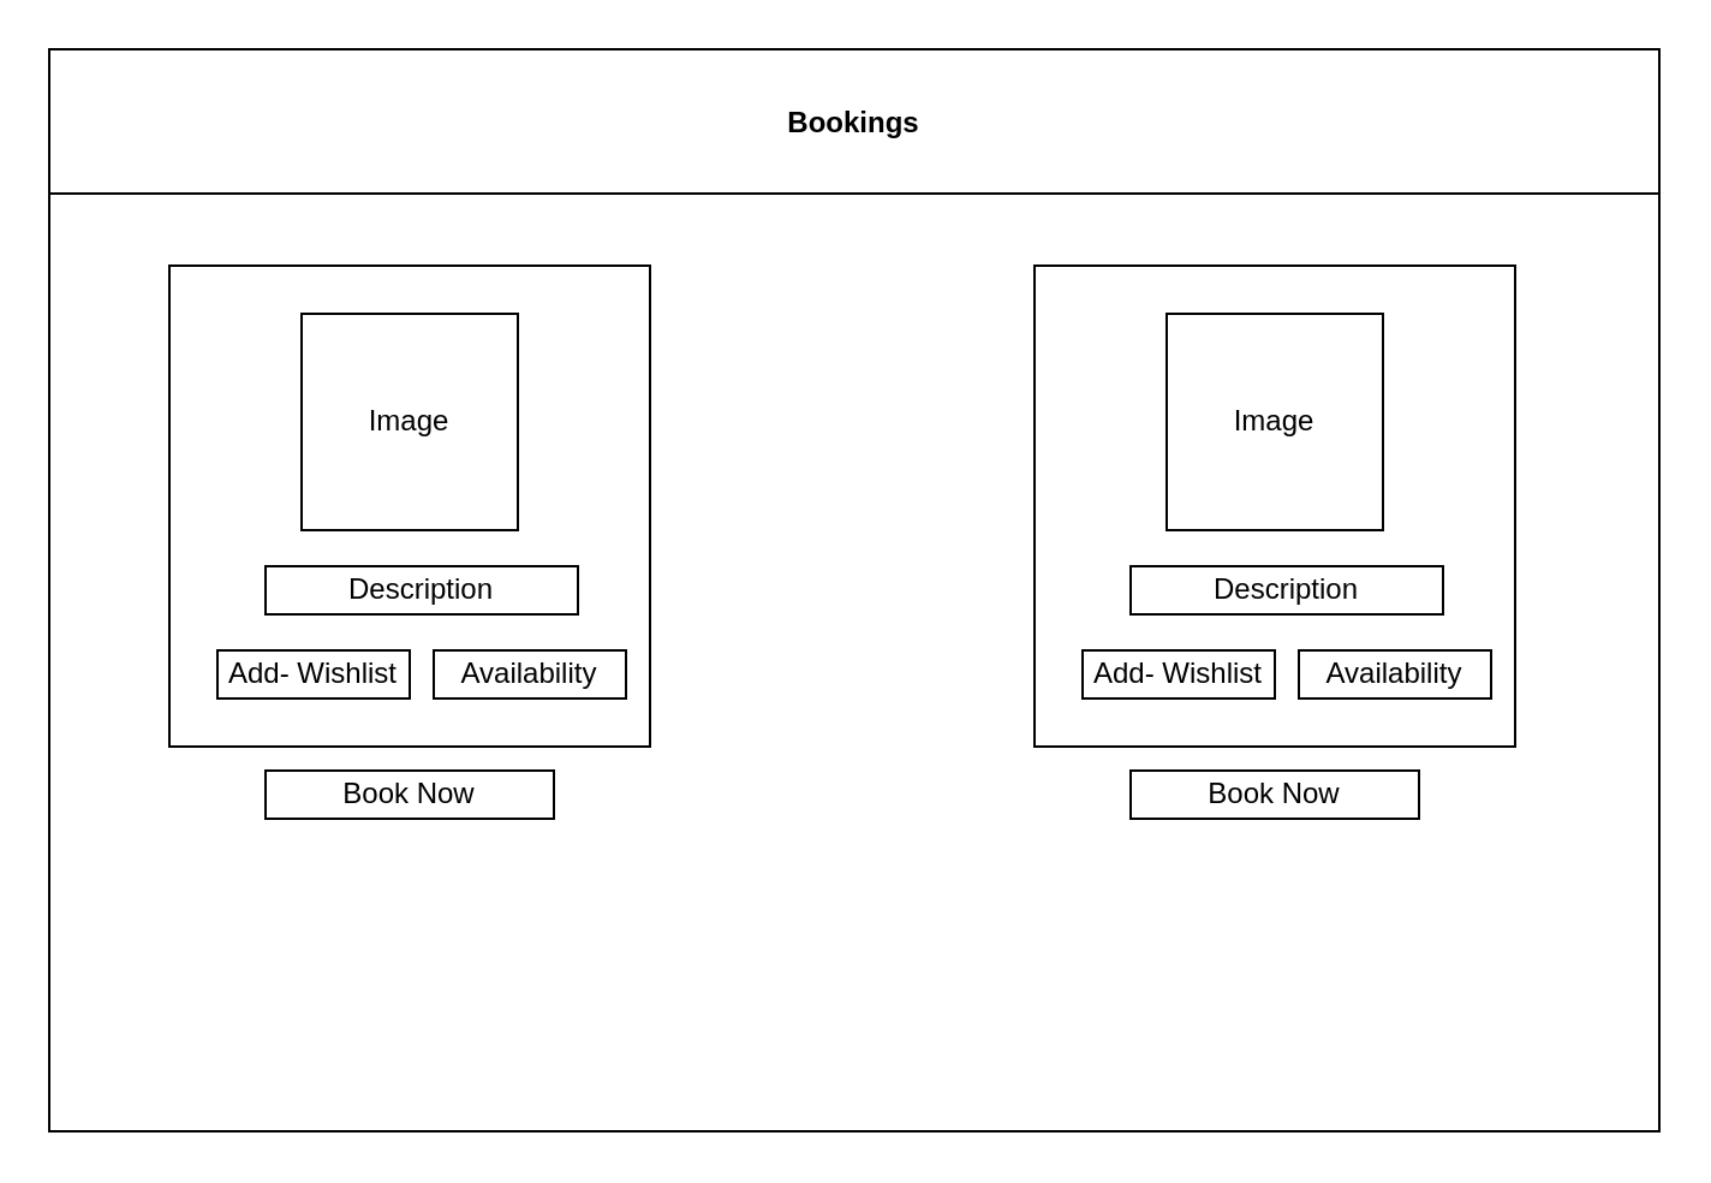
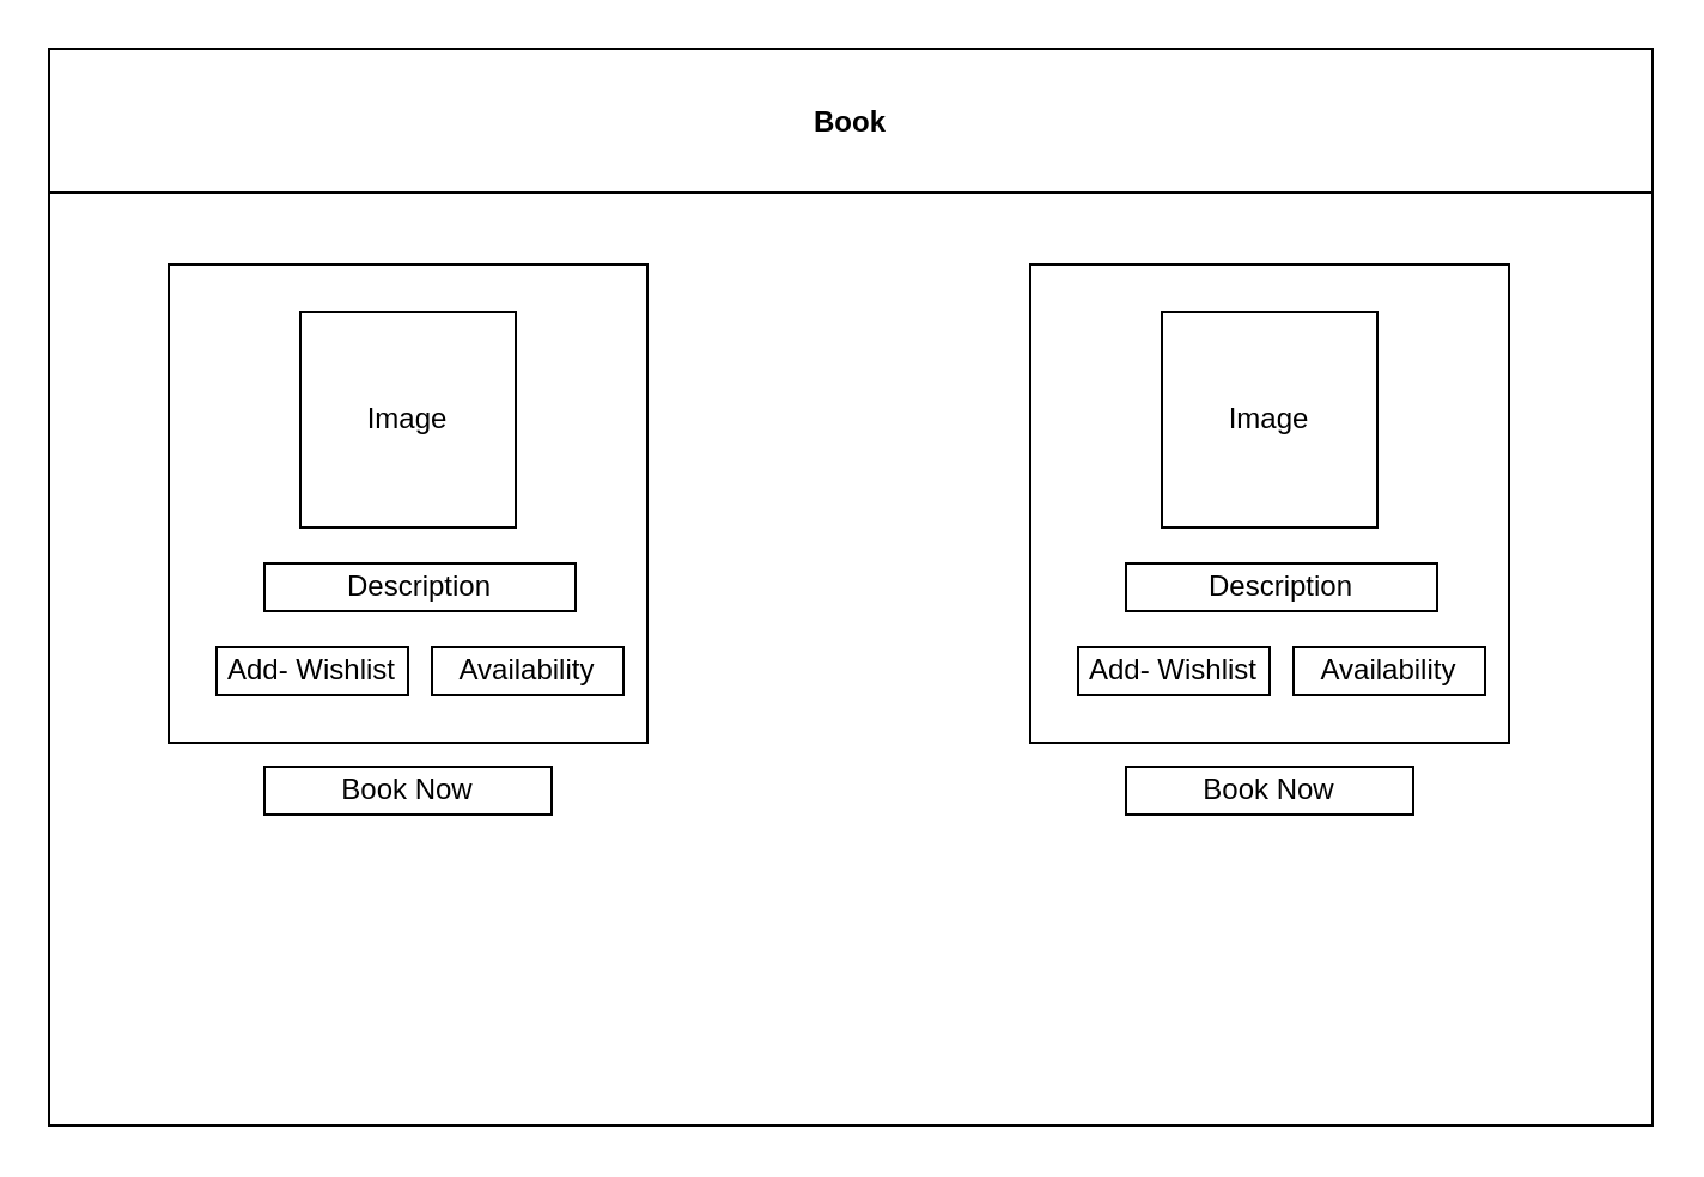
  <mxCell id="0" />
  <mxCell id="1" parent="0" />
- <mxCell id="2" value="Bookings" style="swimlane;startSize=60;horizontal=1;" vertex="1" parent="1"><mxGeometry x="20" y="20" width="670" height="450" as="geometry" /></mxCell>
+ <mxCell id="2" value="Book" style="swimlane;startSize=60;horizontal=1;" vertex="1" parent="1"><mxGeometry x="20" y="20" width="670" height="450" as="geometry" /></mxCell>
  <mxCell id="3" value="" style="whiteSpace=wrap;html=1;aspect=fixed;" vertex="1" parent="2"><mxGeometry x="50" y="90" width="200" height="200" as="geometry" /></mxCell>
  <mxCell id="4" value="Image" style="whiteSpace=wrap;html=1;aspect=fixed;" vertex="1" parent="2"><mxGeometry x="105" y="110" width="90" height="90" as="geometry" /></mxCell>
  <mxCell id="5" value="Description" style="rounded=0;whiteSpace=wrap;html=1;" vertex="1" parent="2"><mxGeometry x="90" y="215" width="130" height="20" as="geometry" /></mxCell>
  <mxCell id="6" value="Add- Wishlist" style="rounded=0;whiteSpace=wrap;html=1;" vertex="1" parent="2"><mxGeometry x="70" y="250" width="80" height="20" as="geometry" /></mxCell>
  <mxCell id="7" value="Availability" style="rounded=0;whiteSpace=wrap;html=1;" vertex="1" parent="2"><mxGeometry x="160" y="250" width="80" height="20" as="geometry" /></mxCell>
  <mxCell id="8" value="Book Now" style="rounded=0;whiteSpace=wrap;html=1;" vertex="1" parent="2"><mxGeometry x="90" y="300" width="120" height="20" as="geometry" /></mxCell>
  <mxCell id="9" value="" style="whiteSpace=wrap;html=1;aspect=fixed;" vertex="1" parent="2"><mxGeometry x="410" y="90" width="200" height="200" as="geometry" /></mxCell>
  <mxCell id="10" value="Image" style="whiteSpace=wrap;html=1;aspect=fixed;" vertex="1" parent="2"><mxGeometry x="465" y="110" width="90" height="90" as="geometry" /></mxCell>
  <mxCell id="11" value="Description" style="rounded=0;whiteSpace=wrap;html=1;" vertex="1" parent="2"><mxGeometry x="450" y="215" width="130" height="20" as="geometry" /></mxCell>
  <mxCell id="12" value="Add- Wishlist" style="rounded=0;whiteSpace=wrap;html=1;" vertex="1" parent="2"><mxGeometry x="430" y="250" width="80" height="20" as="geometry" /></mxCell>
  <mxCell id="13" value="Availability" style="rounded=0;whiteSpace=wrap;html=1;" vertex="1" parent="2"><mxGeometry x="520" y="250" width="80" height="20" as="geometry" /></mxCell>
  <mxCell id="14" value="Book Now" style="rounded=0;whiteSpace=wrap;html=1;" vertex="1" parent="2"><mxGeometry x="450" y="300" width="120" height="20" as="geometry" /></mxCell>
